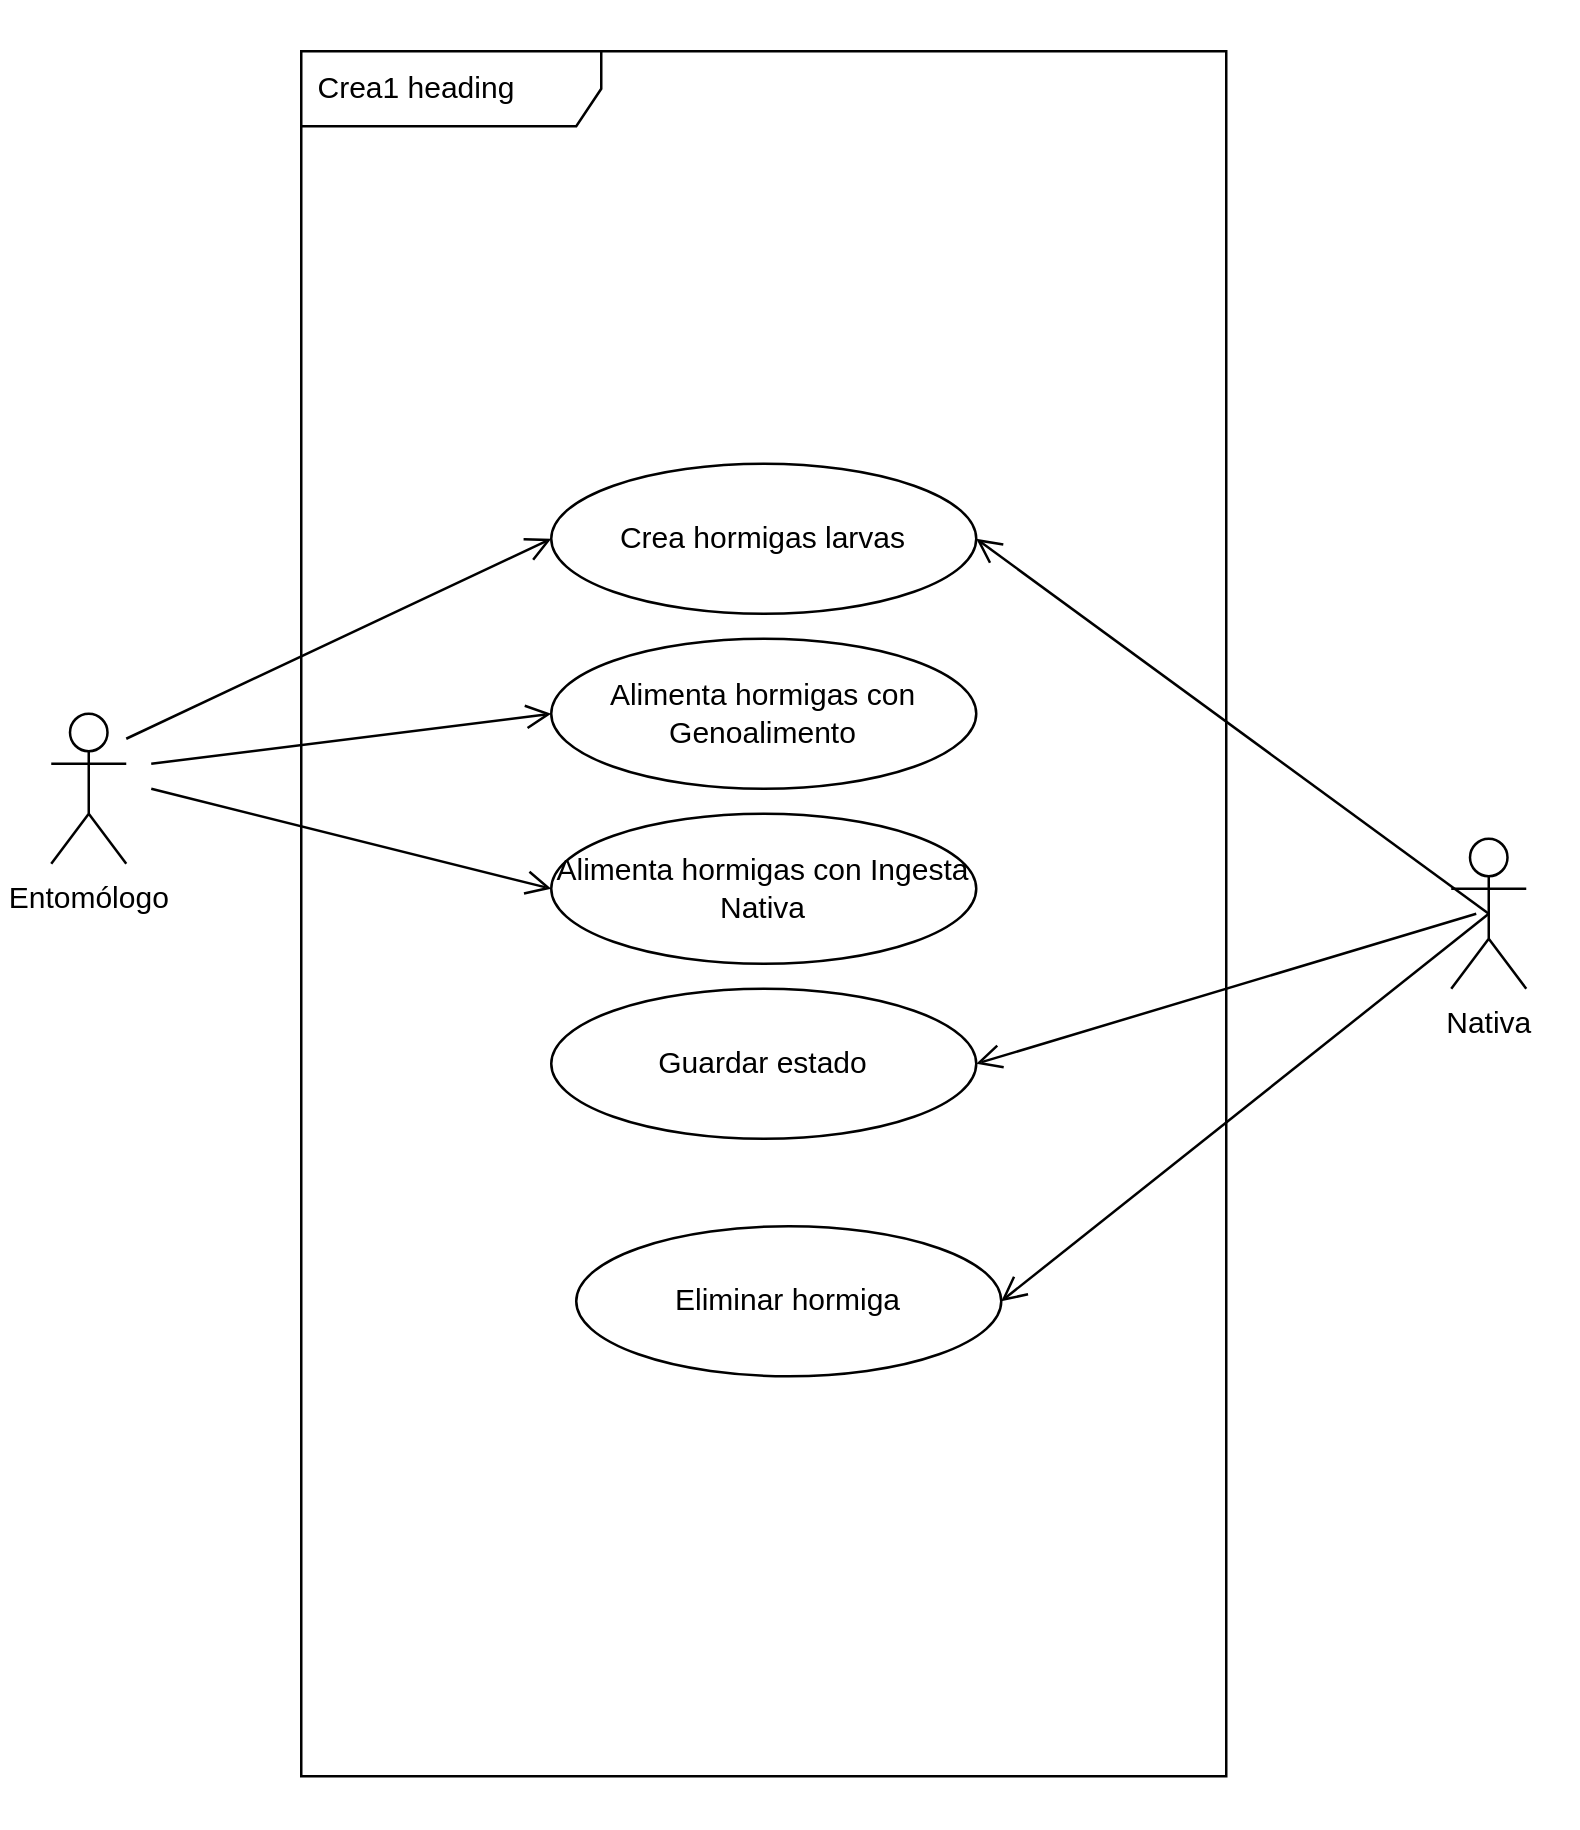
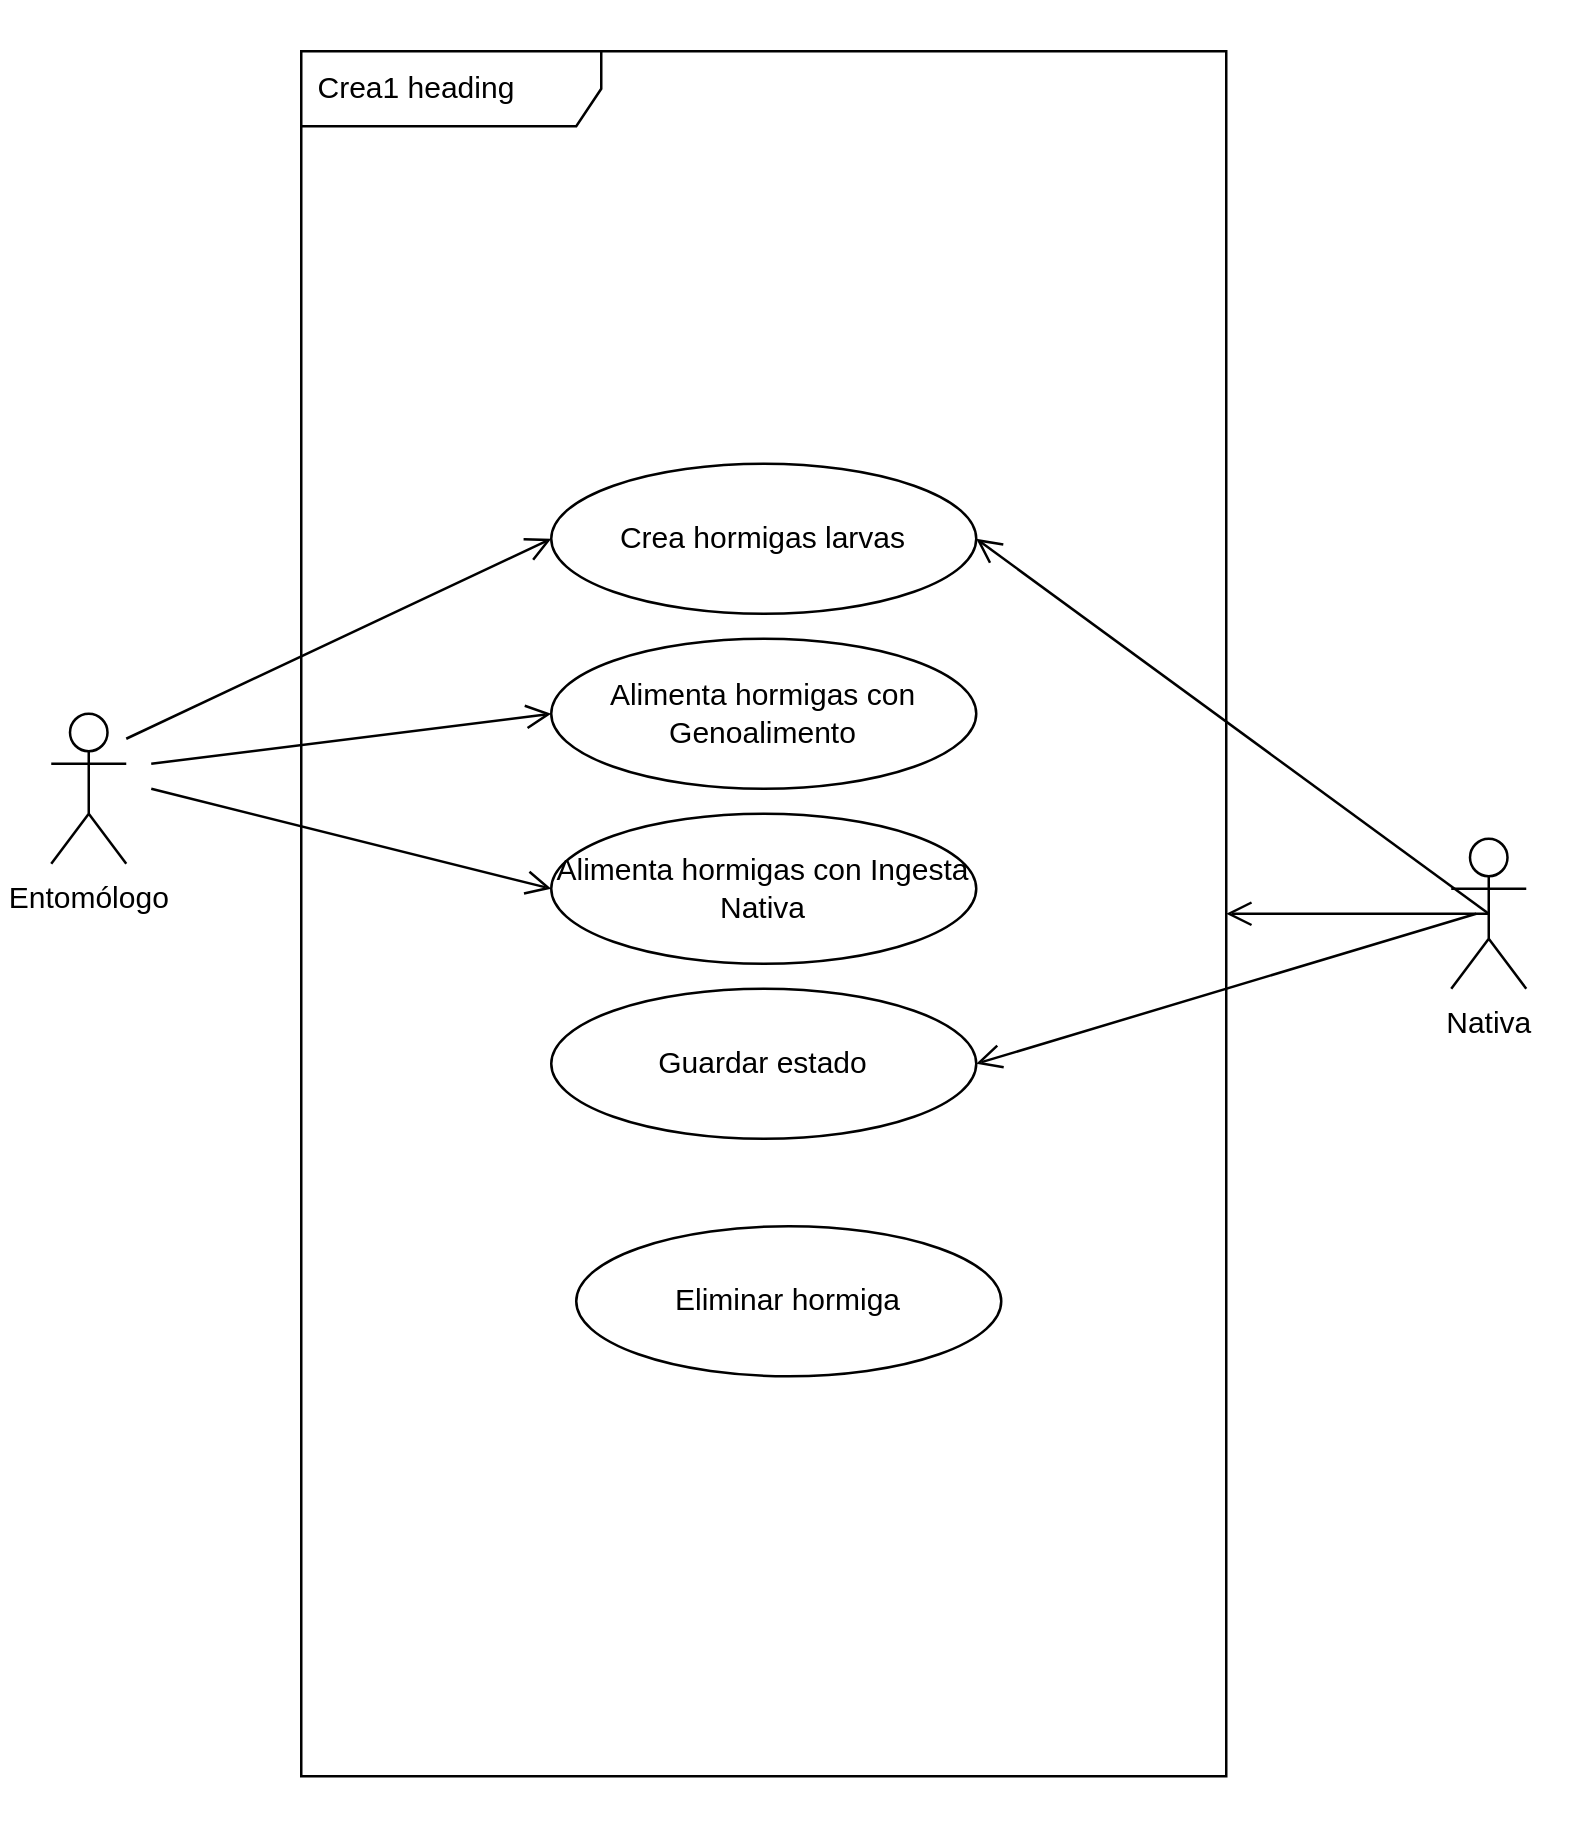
  <mxCell id="0" />
  <mxCell id="1" parent="0" />
  <mxCell id="2" value="Entomólogo" style="shape=umlActor;verticalLabelPosition=bottom;verticalAlign=top;html=1;outlineConnect=0;" vertex="1" parent="1"><mxGeometry x="20" y="285" width="30" height="60" as="geometry" /></mxCell>
  <mxCell id="3" value="Crea hormigas larvas" style="ellipse;whiteSpace=wrap;html=1;" vertex="1" parent="1"><mxGeometry x="220" y="185" width="170" height="60" as="geometry" /></mxCell>
  <mxCell id="4" value="Alimenta hormigas con Genoalimento" style="ellipse;whiteSpace=wrap;html=1;" vertex="1" parent="1"><mxGeometry x="220" y="255" width="170" height="60" as="geometry" /></mxCell>
  <mxCell id="5" value="Alimenta hormigas con Ingesta Nativa" style="ellipse;whiteSpace=wrap;html=1;" vertex="1" parent="1"><mxGeometry x="220" y="325" width="170" height="60" as="geometry" /></mxCell>
  <mxCell id="6" value="Guardar estado" style="ellipse;whiteSpace=wrap;html=1;" vertex="1" parent="1"><mxGeometry x="220" y="395" width="170" height="60" as="geometry" /></mxCell>
  <mxCell id="7" value="" style="endArrow=open;startArrow=none;endFill=0;startFill=0;endSize=8;html=1;verticalAlign=bottom;labelBackgroundColor=none;strokeWidth=1;entryX=0;entryY=0.5;entryDx=0;entryDy=0;" edge="1" parent="1" target="3"><mxGeometry width="160" relative="1" as="geometry"><mxPoint x="50" y="295" as="sourcePoint" /><mxPoint x="210" y="295" as="targetPoint" /></mxGeometry></mxCell>
  <mxCell id="8" value="" style="endArrow=open;startArrow=none;endFill=0;startFill=0;endSize=8;html=1;verticalAlign=bottom;labelBackgroundColor=none;strokeWidth=1;entryX=0;entryY=0.5;entryDx=0;entryDy=0;" edge="1" parent="1" target="4"><mxGeometry width="160" relative="1" as="geometry"><mxPoint x="60" y="305" as="sourcePoint" /><mxPoint x="230" y="225" as="targetPoint" /></mxGeometry></mxCell>
  <mxCell id="9" value="" style="endArrow=open;startArrow=none;endFill=0;startFill=0;endSize=8;html=1;verticalAlign=bottom;labelBackgroundColor=none;strokeWidth=1;entryX=0;entryY=0.5;entryDx=0;entryDy=0;" edge="1" parent="1" target="5"><mxGeometry width="160" relative="1" as="geometry"><mxPoint x="60" y="315" as="sourcePoint" /><mxPoint x="240" y="235" as="targetPoint" /></mxGeometry></mxCell>
  <mxCell id="10" value="Nativa" style="shape=umlActor;verticalLabelPosition=bottom;verticalAlign=top;html=1;" vertex="1" parent="1"><mxGeometry x="580" y="335" width="30" height="60" as="geometry" /></mxCell>
  <mxCell id="11" value="" style="endArrow=open;startArrow=none;endFill=0;startFill=0;endSize=8;html=1;verticalAlign=bottom;labelBackgroundColor=none;strokeWidth=1;entryX=1;entryY=0.5;entryDx=0;entryDy=0;exitX=0.5;exitY=0.5;exitDx=0;exitDy=0;exitPerimeter=0;" edge="1" parent="1" source="10" target="3"><mxGeometry width="160" relative="1" as="geometry"><mxPoint x="60" y="305" as="sourcePoint" /><mxPoint x="230" y="225" as="targetPoint" /></mxGeometry></mxCell>
  <mxCell id="12" value="" style="endArrow=open;startArrow=none;endFill=0;startFill=0;endSize=8;html=1;verticalAlign=bottom;labelBackgroundColor=none;strokeWidth=1;entryX=1;entryY=0.5;entryDx=0;entryDy=0;" edge="1" parent="1" target="6"><mxGeometry width="160" relative="1" as="geometry"><mxPoint x="590" y="365" as="sourcePoint" /><mxPoint x="410" y="305" as="targetPoint" /></mxGeometry></mxCell>
- <mxCell id="13" value="" style="endArrow=open;startArrow=none;endFill=0;startFill=0;endSize=8;html=1;verticalAlign=bottom;labelBackgroundColor=none;strokeWidth=1;entryX=1;entryY=0.5;entryDx=0;entryDy=0;exitX=0.5;exitY=0.5;exitDx=0;exitDy=0;exitPerimeter=0;" edge="1" parent="1" source="10" target="15"><mxGeometry width="160" relative="1" as="geometry"><mxPoint x="610" y="385" as="sourcePoint" /><mxPoint x="420" y="315" as="targetPoint" /></mxGeometry></mxCell>
+ <mxCell id="13" value="" style="endArrow=open;startArrow=none;endFill=0;startFill=0;endSize=8;html=1;verticalAlign=bottom;labelBackgroundColor=none;strokeWidth=1;exitX=0.5;exitY=0.5;exitDx=0;exitDy=0;exitPerimeter=0;" edge="1" parent="1" source="10" target="14"><mxGeometry width="160" relative="1" as="geometry"><mxPoint x="610" y="385" as="sourcePoint" /><mxPoint x="420" y="315" as="targetPoint" /></mxGeometry></mxCell>
  <mxCell id="14" value="Crea1 heading" style="shape=umlFrame;whiteSpace=wrap;html=1;width=120;height=30;boundedLbl=1;verticalAlign=middle;align=left;spacingLeft=5;" vertex="1" parent="1"><mxGeometry x="120" y="20" width="370" height="690" as="geometry" /></mxCell>
  <mxCell id="15" value="Eliminar hormiga" style="ellipse;whiteSpace=wrap;html=1;" vertex="1" parent="1"><mxGeometry x="230" y="490" width="170" height="60" as="geometry" /></mxCell>
